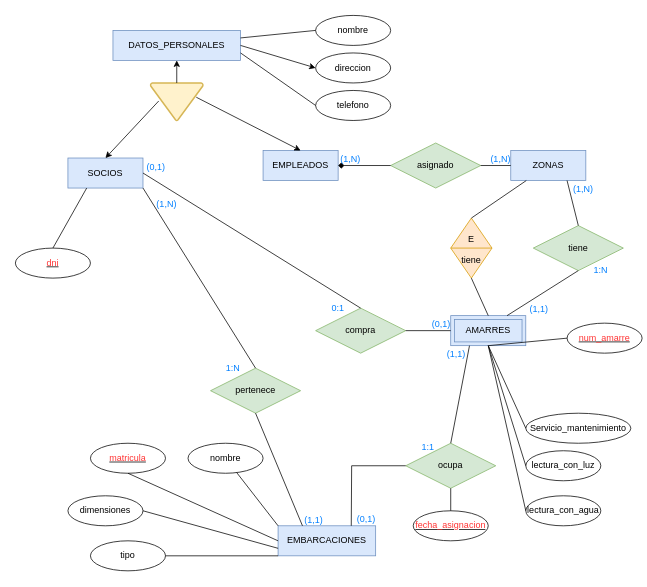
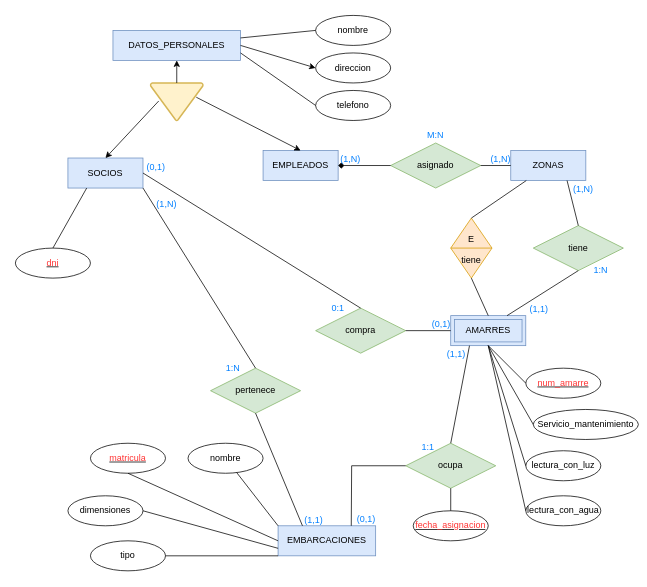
  <mxCell id="0" />
  <mxCell id="1" parent="0" />
  <mxCell id="2" value="SOCIOS" style="whiteSpace=wrap;html=1;align=center;fillColor=#dae8fc;strokeColor=#6c8ebf;" vertex="1" parent="1"><mxGeometry x="90" y="210" width="100" height="40" as="geometry" /></mxCell>
  <mxCell id="3" value="AMARRES" style="shape=ext;margin=3;double=1;whiteSpace=wrap;html=1;align=center;fillColor=#dae8fc;strokeColor=#6c8ebf;" vertex="1" parent="1"><mxGeometry x="600" y="420" width="100" height="40" as="geometry" /></mxCell>
  <mxCell id="4" value="EMBARCACIONES" style="whiteSpace=wrap;html=1;align=center;fillColor=#dae8fc;strokeColor=#6c8ebf;" vertex="1" parent="1"><mxGeometry x="370" y="700" width="130" height="40" as="geometry" /></mxCell>
  <mxCell id="5" value="ZONAS" style="whiteSpace=wrap;html=1;align=center;fillColor=#dae8fc;strokeColor=#6c8ebf;" vertex="1" parent="1"><mxGeometry x="680" y="200" width="100" height="40" as="geometry" /></mxCell>
  <mxCell id="6" value="EMPLEADOS" style="whiteSpace=wrap;html=1;align=center;fillColor=#dae8fc;strokeColor=#6c8ebf;" vertex="1" parent="1"><mxGeometry x="350" y="200" width="100" height="40" as="geometry" /></mxCell>
  <mxCell id="7" value="DATOS_PERSONALES" style="whiteSpace=wrap;html=1;align=center;fillColor=#dae8fc;strokeColor=#6c8ebf;" vertex="1" parent="1"><mxGeometry x="150" y="40" width="170" height="40" as="geometry" /></mxCell>
  <mxCell id="8" value="" style="strokeWidth=2;html=1;shape=mxgraph.flowchart.merge_or_storage;whiteSpace=wrap;fillColor=#fff2cc;strokeColor=#d6b656;" vertex="1" parent="1"><mxGeometry x="200" y="110" width="70" height="50" as="geometry" /></mxCell>
  <mxCell id="9" value="&lt;br&gt;E&lt;br&gt;&lt;br&gt;tiene" style="shape=sortShape;perimeter=rhombusPerimeter;whiteSpace=wrap;html=1;labelPosition=center;verticalLabelPosition=middle;align=center;verticalAlign=top;fillColor=#ffe6cc;strokeColor=#d79b00;" vertex="1" parent="1"><mxGeometry x="600" y="290" width="55" height="80" as="geometry" /></mxCell>
  <mxCell id="10" value="" style="endArrow=none;html=1;rounded=0;exitX=0.5;exitY=0;exitDx=0;exitDy=0;" edge="1" parent="1" source="9" target="5"><mxGeometry relative="1" as="geometry"><mxPoint x="517.5" y="250" as="sourcePoint" /><mxPoint x="677.5" y="250" as="targetPoint" /></mxGeometry></mxCell>
  <mxCell id="11" value="" style="endArrow=none;html=1;rounded=0;entryX=0.5;entryY=1;entryDx=0;entryDy=0;exitX=0.5;exitY=0;exitDx=0;exitDy=0;" edge="1" parent="1" source="3" target="9"><mxGeometry relative="1" as="geometry"><mxPoint x="400" y="410" as="sourcePoint" /><mxPoint x="560" y="410" as="targetPoint" /></mxGeometry></mxCell>
  <mxCell id="12" value="" style="endArrow=classic;html=1;entryX=0.5;entryY=1;entryDx=0;entryDy=0;exitX=0.5;exitY=0;exitDx=0;exitDy=0;exitPerimeter=0;" edge="1" parent="1" source="8" target="7"><mxGeometry width="50" height="50" relative="1" as="geometry"><mxPoint x="460" y="430" as="sourcePoint" /><mxPoint x="510" y="380" as="targetPoint" /></mxGeometry></mxCell>
  <mxCell id="13" value="" style="endArrow=classic;html=1;entryX=0.5;entryY=0;entryDx=0;entryDy=0;" edge="1" parent="1" target="6"><mxGeometry width="50" height="50" relative="1" as="geometry"><mxPoint x="261" y="129" as="sourcePoint" /><mxPoint x="510" y="380" as="targetPoint" /></mxGeometry></mxCell>
  <mxCell id="14" value="" style="endArrow=classic;html=1;entryX=0.5;entryY=0;entryDx=0;entryDy=0;exitX=0.157;exitY=0.48;exitDx=0;exitDy=0;exitPerimeter=0;" edge="1" parent="1" source="8" target="2"><mxGeometry width="50" height="50" relative="1" as="geometry"><mxPoint x="460" y="430" as="sourcePoint" /><mxPoint x="510" y="380" as="targetPoint" /></mxGeometry></mxCell>
  <mxCell id="15" value="nombre" style="ellipse;whiteSpace=wrap;html=1;align=center;" vertex="1" parent="1"><mxGeometry x="420" y="20" width="100" height="40" as="geometry" /></mxCell>
  <mxCell id="16" value="telefono" style="ellipse;whiteSpace=wrap;html=1;align=center;" vertex="1" parent="1"><mxGeometry x="420" y="120" width="100" height="40" as="geometry" /></mxCell>
  <mxCell id="17" value="direccion" style="ellipse;whiteSpace=wrap;html=1;align=center;" vertex="1" parent="1"><mxGeometry x="420" y="70" width="100" height="40" as="geometry" /></mxCell>
  <mxCell id="18" value="" style="endArrow=none;html=1;rounded=0;exitX=1;exitY=0.25;exitDx=0;exitDy=0;entryX=0;entryY=0.5;entryDx=0;entryDy=0;" edge="1" parent="1" source="7" target="15"><mxGeometry relative="1" as="geometry"><mxPoint x="400" y="410" as="sourcePoint" /><mxPoint x="560" y="410" as="targetPoint" /></mxGeometry></mxCell>
  <mxCell id="19" value="" style="endArrow=classic;html=1;rounded=0;exitX=1;exitY=0.5;exitDx=0;exitDy=0;entryX=0;entryY=0.5;entryDx=0;entryDy=0;" edge="1" parent="1" source="7" target="17"><mxGeometry relative="1" as="geometry"><mxPoint x="400" y="100" as="sourcePoint" /><mxPoint x="560" y="100" as="targetPoint" /></mxGeometry></mxCell>
  <mxCell id="20" value="" style="endArrow=none;html=1;rounded=0;exitX=1;exitY=0.75;exitDx=0;exitDy=0;entryX=0;entryY=0.5;entryDx=0;entryDy=0;" edge="1" parent="1" source="7" target="16"><mxGeometry relative="1" as="geometry"><mxPoint x="400" y="100" as="sourcePoint" /><mxPoint x="420" y="147" as="targetPoint" /></mxGeometry></mxCell>
  <mxCell id="21" value="&lt;font color=&quot;#ff3333&quot;&gt;dni&lt;/font&gt;" style="ellipse;whiteSpace=wrap;html=1;align=center;fontStyle=4;" vertex="1" parent="1"><mxGeometry y="330" width="100" height="40" as="geometry" x="20" /></mxCell>
  <mxCell id="22" value="" style="endArrow=none;html=1;rounded=0;exitX=0.25;exitY=1;exitDx=0;exitDy=0;entryX=0.5;entryY=0;entryDx=0;entryDy=0;" edge="1" parent="1" source="2" target="21"><mxGeometry relative="1" as="geometry"><mxPoint x="400" y="300" as="sourcePoint" /><mxPoint x="560" y="300" as="targetPoint" /></mxGeometry></mxCell>
  <mxCell id="23" value="nombre" style="ellipse;whiteSpace=wrap;html=1;align=center;" vertex="1" parent="1"><mxGeometry x="250" y="590" width="100" height="40" as="geometry" /></mxCell>
  <mxCell id="24" value="tipo" style="ellipse;whiteSpace=wrap;html=1;align=center;" vertex="1" parent="1"><mxGeometry x="120" y="720" width="100" height="40" as="geometry" /></mxCell>
  <mxCell id="25" value="dimensiones" style="ellipse;whiteSpace=wrap;html=1;align=center;" vertex="1" parent="1"><mxGeometry x="90" y="660" width="100" height="40" as="geometry" /></mxCell>
  <mxCell id="26" value="&lt;font color=&quot;#ff3333&quot;&gt;matricula&lt;/font&gt;" style="ellipse;whiteSpace=wrap;html=1;align=center;fontStyle=4;" vertex="1" parent="1"><mxGeometry x="120" y="590" width="100" height="40" as="geometry" /></mxCell>
  <mxCell id="27" value="" style="endArrow=none;html=1;rounded=0;entryX=0.5;entryY=1;entryDx=0;entryDy=0;exitX=0;exitY=0.5;exitDx=0;exitDy=0;" edge="1" parent="1" source="4" target="26"><mxGeometry relative="1" as="geometry"><mxPoint x="300" y="539" as="sourcePoint" /><mxPoint x="530" y="600" as="targetPoint" /></mxGeometry></mxCell>
  <mxCell id="28" value="" style="endArrow=none;html=1;rounded=0;exitX=0;exitY=0;exitDx=0;exitDy=0;" edge="1" parent="1" source="4" target="23"><mxGeometry relative="1" as="geometry"><mxPoint x="221" y="500" as="sourcePoint" /><mxPoint x="530" y="600" as="targetPoint" /></mxGeometry></mxCell>
  <mxCell id="29" value="" style="endArrow=none;html=1;rounded=0;entryX=1;entryY=0.5;entryDx=0;entryDy=0;" edge="1" parent="1" target="25"><mxGeometry relative="1" as="geometry"><mxPoint x="370" y="730" as="sourcePoint" /><mxPoint x="530" y="600" as="targetPoint" /></mxGeometry></mxCell>
  <mxCell id="30" value="" style="endArrow=none;html=1;rounded=0;exitX=0;exitY=1;exitDx=0;exitDy=0;entryX=1;entryY=0.5;entryDx=0;entryDy=0;" edge="1" parent="1" source="4" target="24"><mxGeometry relative="1" as="geometry"><mxPoint x="370" y="600" as="sourcePoint" /><mxPoint x="530" y="600" as="targetPoint" /></mxGeometry></mxCell>
  <mxCell id="31" value="lectura_con_agua" style="ellipse;whiteSpace=wrap;html=1;align=center;" vertex="1" parent="1"><mxGeometry x="700" y="660" width="100" height="40" as="geometry" /></mxCell>
  <mxCell id="32" value="lectura_con_luz" style="ellipse;whiteSpace=wrap;html=1;align=center;" vertex="1" parent="1"><mxGeometry x="700" y="600" width="100" height="40" as="geometry" /></mxCell>
- <mxCell id="33" value="Servicio_mantenimiento" style="ellipse;whiteSpace=wrap;html=1;align=center;" vertex="1" parent="1"><mxGeometry x="700" y="550" width="140" height="40" as="geometry" /></mxCell>
- <mxCell id="34" value="&lt;font color=&quot;#ff3333&quot;&gt;num_amarre&lt;/font&gt;" style="ellipse;whiteSpace=wrap;html=1;align=center;fontStyle=4;" vertex="1" parent="1"><mxGeometry x="755" y="430" width="100" height="40" as="geometry" /></mxCell>
+ <mxCell id="33" value="Servicio_mantenimiento" style="ellipse;whiteSpace=wrap;html=1;align=center;" vertex="1" parent="1"><mxGeometry x="710" y="545" width="140" height="40" as="geometry" /></mxCell>
+ <mxCell id="34" value="&lt;font color=&quot;#ff3333&quot;&gt;num_amarre&lt;/font&gt;" style="ellipse;whiteSpace=wrap;html=1;align=center;fontStyle=4;" vertex="1" parent="1"><mxGeometry x="700" y="490" width="100" height="40" as="geometry" /></mxCell>
  <mxCell id="35" value="" style="endArrow=none;html=1;rounded=0;entryX=0;entryY=0.5;entryDx=0;entryDy=0;exitX=0.5;exitY=1;exitDx=0;exitDy=0;" edge="1" parent="1" source="3" target="34"><mxGeometry relative="1" as="geometry"><mxPoint x="370" y="600" as="sourcePoint" /><mxPoint x="530" y="600" as="targetPoint" /></mxGeometry></mxCell>
  <mxCell id="36" value="" style="endArrow=none;html=1;rounded=0;entryX=0;entryY=0.5;entryDx=0;entryDy=0;exitX=0.5;exitY=1;exitDx=0;exitDy=0;" edge="1" parent="1" source="3" target="33"><mxGeometry relative="1" as="geometry"><mxPoint x="370" y="600" as="sourcePoint" /><mxPoint x="530" y="600" as="targetPoint" /></mxGeometry></mxCell>
  <mxCell id="37" value="" style="endArrow=none;html=1;rounded=0;entryX=0;entryY=0.5;entryDx=0;entryDy=0;exitX=0.5;exitY=1;exitDx=0;exitDy=0;" edge="1" parent="1" source="3" target="32"><mxGeometry relative="1" as="geometry"><mxPoint x="370" y="600" as="sourcePoint" /><mxPoint x="530" y="600" as="targetPoint" /></mxGeometry></mxCell>
  <mxCell id="38" value="" style="endArrow=none;html=1;rounded=0;entryX=0;entryY=0.5;entryDx=0;entryDy=0;exitX=0.5;exitY=1;exitDx=0;exitDy=0;" edge="1" parent="1" source="3" target="31"><mxGeometry relative="1" as="geometry"><mxPoint x="370" y="600" as="sourcePoint" /><mxPoint x="530" y="600" as="targetPoint" /></mxGeometry></mxCell>
  <mxCell id="39" value="pertenece" style="shape=rhombus;perimeter=rhombusPerimeter;whiteSpace=wrap;html=1;align=center;fillColor=#d5e8d4;strokeColor=#82b366;" vertex="1" parent="1"><mxGeometry x="280" y="490" width="120" height="60" as="geometry" /></mxCell>
  <mxCell id="40" value="" style="endArrow=none;html=1;rounded=0;exitX=0.5;exitY=1;exitDx=0;exitDy=0;entryX=0.25;entryY=0;entryDx=0;entryDy=0;" edge="1" parent="1" source="39" target="4"><mxGeometry relative="1" as="geometry"><mxPoint x="370" y="400" as="sourcePoint" /><mxPoint x="530" y="400" as="targetPoint" /></mxGeometry></mxCell>
  <mxCell id="41" value="&lt;font color=&quot;#007fff&quot;&gt;(1,1)&lt;/font&gt;" style="resizable=0;html=1;align=right;verticalAlign=bottom;" connectable="0" vertex="1" parent="40"><mxGeometry x="1" relative="1" as="geometry"><mxPoint x="27.56" y="0.19" as="offset" /></mxGeometry></mxCell>
  <mxCell id="42" value="" style="endArrow=none;html=1;rounded=0;entryX=1;entryY=1;entryDx=0;entryDy=0;exitX=0.5;exitY=0;exitDx=0;exitDy=0;" edge="1" parent="1" source="39" target="2"><mxGeometry relative="1" as="geometry"><mxPoint x="370" y="400" as="sourcePoint" /><mxPoint x="530" y="400" as="targetPoint" /></mxGeometry></mxCell>
  <mxCell id="43" value="&lt;font color=&quot;#007fff&quot;&gt;(1,N)&lt;/font&gt;" style="resizable=0;html=1;align=right;verticalAlign=bottom;" connectable="0" vertex="1" parent="42"><mxGeometry x="1" relative="1" as="geometry"><mxPoint x="44.99" y="29.98" as="offset" /></mxGeometry></mxCell>
  <mxCell id="44" value="compra" style="shape=rhombus;perimeter=rhombusPerimeter;whiteSpace=wrap;html=1;align=center;fillColor=#d5e8d4;strokeColor=#82b366;" vertex="1" parent="1"><mxGeometry x="420" y="410" width="120" height="60" as="geometry" /></mxCell>
  <mxCell id="45" value="" style="endArrow=none;html=1;rounded=0;exitX=1;exitY=0.5;exitDx=0;exitDy=0;entryX=0.5;entryY=0;entryDx=0;entryDy=0;" edge="1" parent="1" source="2" target="44"><mxGeometry relative="1" as="geometry"><mxPoint x="370" y="400" as="sourcePoint" /><mxPoint x="530" y="400" as="targetPoint" /><Array as="points" /></mxGeometry></mxCell>
  <mxCell id="46" value="" style="endArrow=none;html=1;rounded=0;entryX=0;entryY=0.5;entryDx=0;entryDy=0;exitX=1;exitY=0.5;exitDx=0;exitDy=0;" edge="1" parent="1" source="44" target="3"><mxGeometry relative="1" as="geometry"><mxPoint x="370" y="400" as="sourcePoint" /><mxPoint x="530" y="400" as="targetPoint" /></mxGeometry></mxCell>
  <mxCell id="47" value="&lt;span style=&quot;color: rgb(0 , 127 , 255)&quot;&gt;(0,1)&lt;/span&gt;" style="resizable=0;html=1;align=right;verticalAlign=bottom;" connectable="0" vertex="1" parent="46"><mxGeometry x="1" relative="1" as="geometry" /></mxCell>
  <mxCell id="48" value="ocupa" style="shape=rhombus;perimeter=rhombusPerimeter;whiteSpace=wrap;html=1;align=center;fillColor=#d5e8d4;strokeColor=#82b366;" vertex="1" parent="1"><mxGeometry x="540" y="590" width="120" height="60" as="geometry" /></mxCell>
  <mxCell id="49" value="" style="endArrow=none;html=1;rounded=0;entryX=0.25;entryY=1;entryDx=0;entryDy=0;exitX=0.5;exitY=0;exitDx=0;exitDy=0;" edge="1" parent="1" source="48" target="3"><mxGeometry relative="1" as="geometry"><mxPoint x="370" y="560" as="sourcePoint" /><mxPoint x="530" y="560" as="targetPoint" /></mxGeometry></mxCell>
  <mxCell id="50" value="&lt;span style=&quot;color: rgb(0 , 127 , 255)&quot;&gt;(1,1)&lt;/span&gt;" style="resizable=0;html=1;align=right;verticalAlign=bottom;" connectable="0" vertex="1" parent="49"><mxGeometry x="1" relative="1" as="geometry"><mxPoint x="-4.93" y="19.62" as="offset" /></mxGeometry></mxCell>
  <mxCell id="51" value="" style="endArrow=none;html=1;rounded=0;entryX=0.75;entryY=0;entryDx=0;entryDy=0;exitX=0;exitY=0.5;exitDx=0;exitDy=0;" edge="1" parent="1" source="48" target="4"><mxGeometry relative="1" as="geometry"><mxPoint x="370" y="560" as="sourcePoint" /><mxPoint x="530" y="560" as="targetPoint" /><Array as="points"><mxPoint x="468" y="620" /></Array></mxGeometry></mxCell>
  <mxCell id="52" value="&lt;span style=&quot;color: rgb(0 , 127 , 255)&quot;&gt;(0,1)&lt;/span&gt;" style="resizable=0;html=1;align=right;verticalAlign=bottom;" connectable="0" vertex="1" parent="51"><mxGeometry x="1" relative="1" as="geometry"><mxPoint x="32.5" as="offset" /></mxGeometry></mxCell>
  <mxCell id="53" value="&lt;font color=&quot;#ff3333&quot;&gt;fecha_asignacion&lt;/font&gt;" style="ellipse;whiteSpace=wrap;html=1;align=center;fontStyle=4;" vertex="1" parent="1"><mxGeometry x="550" y="680" width="100" height="40" as="geometry" /></mxCell>
  <mxCell id="54" value="" style="endArrow=none;html=1;rounded=0;entryX=0.5;entryY=1;entryDx=0;entryDy=0;exitX=0.5;exitY=0;exitDx=0;exitDy=0;" edge="1" parent="1" source="53" target="48"><mxGeometry relative="1" as="geometry"><mxPoint x="370" y="560" as="sourcePoint" /><mxPoint x="530" y="560" as="targetPoint" /></mxGeometry></mxCell>
  <mxCell id="55" value="tiene" style="shape=rhombus;perimeter=rhombusPerimeter;whiteSpace=wrap;html=1;align=center;fillColor=#d5e8d4;strokeColor=#82b366;" vertex="1" parent="1"><mxGeometry x="710" y="300" width="120" height="60" as="geometry" /></mxCell>
  <mxCell id="56" value="" style="endArrow=none;html=1;rounded=0;entryX=0.75;entryY=1;entryDx=0;entryDy=0;exitX=0.5;exitY=0;exitDx=0;exitDy=0;" edge="1" parent="1" source="55" target="5"><mxGeometry relative="1" as="geometry"><mxPoint x="370" y="560" as="sourcePoint" /><mxPoint x="530" y="560" as="targetPoint" /></mxGeometry></mxCell>
  <mxCell id="57" value="&lt;span style=&quot;color: rgb(0 , 127 , 255)&quot;&gt;(1,N)&lt;/span&gt;" style="resizable=0;html=1;align=right;verticalAlign=bottom;" connectable="0" vertex="1" parent="56"><mxGeometry x="1" relative="1" as="geometry"><mxPoint x="35.04" y="19.97" as="offset" /></mxGeometry></mxCell>
  <mxCell id="58" value="" style="endArrow=none;html=1;rounded=0;entryX=0.75;entryY=0;entryDx=0;entryDy=0;exitX=0.5;exitY=1;exitDx=0;exitDy=0;" edge="1" parent="1" source="55" target="3"><mxGeometry relative="1" as="geometry"><mxPoint x="370" y="560" as="sourcePoint" /><mxPoint x="530" y="560" as="targetPoint" /></mxGeometry></mxCell>
  <mxCell id="59" value="&lt;span style=&quot;color: rgb(0 , 127 , 255)&quot;&gt;(1,1)&lt;/span&gt;" style="resizable=0;html=1;align=right;verticalAlign=bottom;" connectable="0" vertex="1" parent="58"><mxGeometry x="1" relative="1" as="geometry"><mxPoint x="54.69" y="0.19" as="offset" /></mxGeometry></mxCell>
  <mxCell id="60" value="asignado" style="shape=rhombus;perimeter=rhombusPerimeter;whiteSpace=wrap;html=1;align=center;fillColor=#d5e8d4;strokeColor=#82b366;" vertex="1" parent="1"><mxGeometry x="520" y="190" width="120" height="60" as="geometry" /></mxCell>
  <mxCell id="61" value="" style="endArrow=diamond;html=1;rounded=0;entryX=1;entryY=0.5;entryDx=0;entryDy=0;" edge="1" parent="1" source="60" target="6"><mxGeometry relative="1" as="geometry"><mxPoint x="370" y="460" as="sourcePoint" /><mxPoint x="530" y="460" as="targetPoint" /></mxGeometry></mxCell>
  <mxCell id="62" value="&lt;span style=&quot;color: rgb(0 , 127 , 255)&quot;&gt;(1,N)&lt;/span&gt;" style="resizable=0;html=1;align=right;verticalAlign=bottom;" connectable="0" vertex="1" parent="61"><mxGeometry x="1" relative="1" as="geometry"><mxPoint x="30" as="offset" /></mxGeometry></mxCell>
  <mxCell id="63" value="" style="endArrow=none;html=1;rounded=0;entryX=0;entryY=0.5;entryDx=0;entryDy=0;exitX=1;exitY=0.5;exitDx=0;exitDy=0;" edge="1" parent="1" source="60" target="5"><mxGeometry relative="1" as="geometry"><mxPoint x="370" y="460" as="sourcePoint" /><mxPoint x="530" y="460" as="targetPoint" /></mxGeometry></mxCell>
  <mxCell id="64" value="&lt;span style=&quot;color: rgb(0 , 127 , 255)&quot;&gt;(1,N)&lt;/span&gt;" style="resizable=0;html=1;align=right;verticalAlign=bottom;" connectable="0" vertex="1" parent="63"><mxGeometry x="1" relative="1" as="geometry" /></mxCell>
  <mxCell id="65" value="&lt;font color=&quot;#007fff&quot;&gt;1:N&lt;/font&gt;" style="text;html=1;strokeColor=none;fillColor=none;align=center;verticalAlign=middle;whiteSpace=wrap;rounded=0;" vertex="1" parent="1"><mxGeometry x="290" y="480" width="40" height="20" as="geometry" /></mxCell>
  <mxCell id="66" value="&lt;font color=&quot;#007fff&quot;&gt;(0,1)&lt;/font&gt;" style="resizable=0;html=1;align=right;verticalAlign=bottom;" connectable="0" vertex="1" parent="1"><mxGeometry x="220.002" y="229.997" as="geometry" /></mxCell>
  <mxCell id="67" value="&lt;span style=&quot;color: rgb(0 , 127 , 255) ; text-align: right&quot;&gt;0:1&lt;/span&gt;" style="text;html=1;strokeColor=none;fillColor=none;align=center;verticalAlign=middle;whiteSpace=wrap;rounded=0;" vertex="1" parent="1"><mxGeometry x="430" y="400" width="40" height="20" as="geometry" /></mxCell>
  <mxCell id="68" value="&lt;span style=&quot;color: rgb(0 , 127 , 255) ; text-align: right&quot;&gt;1:N&lt;/span&gt;" style="text;html=1;strokeColor=none;fillColor=none;align=center;verticalAlign=middle;whiteSpace=wrap;rounded=0;" vertex="1" parent="1"><mxGeometry x="780" y="350" width="40" height="20" as="geometry" /></mxCell>
  <mxCell id="69" value="&lt;font color=&quot;#007fff&quot;&gt;1:1&lt;/font&gt;" style="text;html=1;strokeColor=none;fillColor=none;align=center;verticalAlign=middle;whiteSpace=wrap;rounded=0;" vertex="1" parent="1"><mxGeometry x="550" y="585" width="40" height="20" as="geometry" /></mxCell>
+ <mxCell id="70" value="&lt;div style=&quot;text-align: right&quot;&gt;&lt;font color=&quot;#007fff&quot;&gt;M:N&lt;/font&gt;&lt;/div&gt;" style="text;html=1;strokeColor=none;fillColor=none;align=center;verticalAlign=middle;whiteSpace=wrap;rounded=0;" vertex="1" parent="1"><mxGeometry x="560" y="170" width="40" height="20" as="geometry" /></mxCell>
